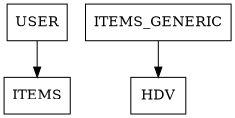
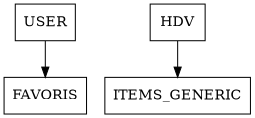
  digraph {
    node [shape=box]
    USER
-   FAVORIS [label=ITEMS]
+   FAVORIS
    ITEMS_GENERIC
    HDV
    USER -> FAVORIS
-   ITEMS_GENERIC -> HDV
+   HDV -> ITEMS_GENERIC
  }
